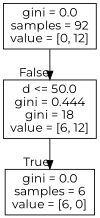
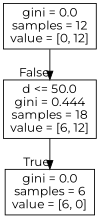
  digraph {
    fontname=Montserrat
    node [fontname=Montserrat shape=box]
    edge [fontname=Montserrat labeldistance=2.5]
-   n1 [label="d <= 50.0\ngini = 0.444\ngini = 18\nvalue = [6, 12]"]
+   n1 [label="d <= 50.0\ngini = 0.444\nsamples = 18\nvalue = [6, 12]"]
    n2 [label="gini = 0.0\nsamples = 6\nvalue = [6, 0]"]
-   n3 [label="gini = 0.0\nsamples = 92\nvalue = [0, 12]"]
+   n3 [label="gini = 0.0\nsamples = 12\nvalue = [0, 12]"]
    n1 -> n2 [headlabel=True labelangle=45]
    n3 -> n1 [headlabel=False labelangle=-45]
  }
